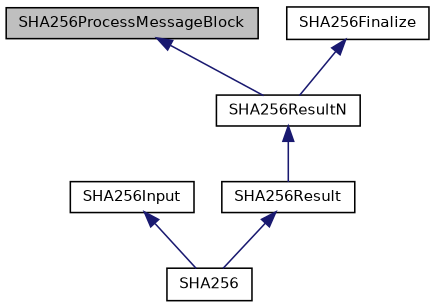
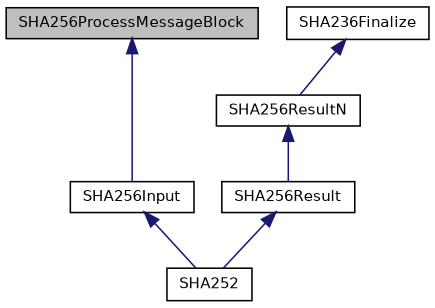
  digraph {
    rankdir=TB
    node [color=black fillcolor=white fontname=Helvetica fontsize=10 shape=record style=filled]
    edge [color=midnightblue dir=back fontname=Helvetica fontsize=10 labelfontname=Helvetica labelfontsize=10 style=solid]
    n1 [fillcolor=grey75 fontcolor=black height=0.2 label=SHA256ProcessMessageBlock width=0.4]
    n2 [height=0.2 label=SHA256Input width=0.4]
-   n3 [height=0.2 label=SHA256 width=0.4]
-   n4 [height=0.2 label=SHA256Finalize width=0.4]
+   n3 [height=0.2 label=SHA252 width=0.4]
+   n4 [height=0.2 label=SHA236Finalize width=0.4]
    n5 [height=0.2 label=SHA256ResultN width=0.4]
    n6 [height=0.2 label=SHA256Result width=0.4]
-   n1 -> n5
+   n1 -> n2
    n2 -> n3
    n4 -> n5
    n5 -> n6
    n6 -> n3
  }
